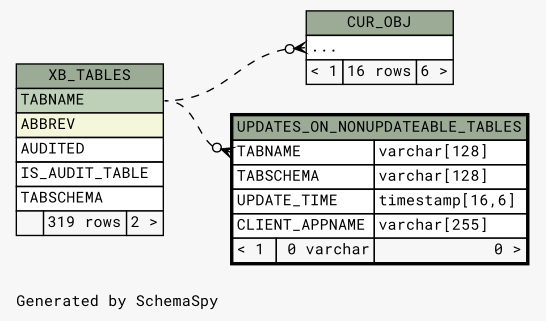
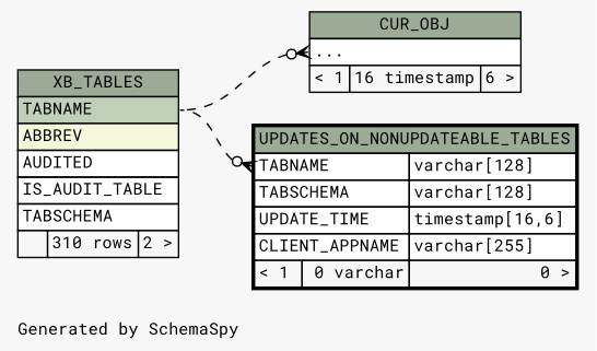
  digraph {
    bgcolor="#f7f7f7"
    fontname="Roboto Mono"
    fontsize=11
    label="\nGenerated by SchemaSpy"
    labeljust=l
    nodesep=0.18
    rankdir=RL
    ranksep=0.46
    node [fontname="Roboto Mono" fontsize=11 shape=plaintext]
    edge [arrowhead=none arrowsize=0.8 arrowtail=crowodot dir=back fontname="Roboto Mono" headport="TABNAME:e" style=dashed]
-   n1 [label=<     <TABLE BORDER="0" CELLBORDER="1" CELLSPACING="0" BGCOLOR="#ffffff">       <TR><TD COLSPAN="3" BGCOLOR="#9bab96" ALIGN="CENTER">CUR_OBJ</TD></TR>       <TR><TD PORT="elipses" COLSPAN="3" ALIGN="LEFT">...</TD></TR>       <TR><TD ALIGN="LEFT" BGCOLOR="#f7f7f7">&lt; 1</TD><TD ALIGN="RIGHT" BGCOLOR="#f7f7f7">16 rows</TD><TD ALIGN="RIGHT" BGCOLOR="#f7f7f7">6 &gt;</TD></TR>     </TABLE>>]
-   n2 [label=<     <TABLE BORDER="0" CELLBORDER="1" CELLSPACING="0" BGCOLOR="#ffffff">       <TR><TD COLSPAN="3" BGCOLOR="#9bab96" ALIGN="CENTER">XB_TABLES</TD></TR>       <TR><TD PORT="TABNAME" COLSPAN="3" BGCOLOR="#bed1b8" ALIGN="LEFT">TABNAME</TD></TR>       <TR><TD PORT="ABBREV" COLSPAN="3" BGCOLOR="#f4f7da" ALIGN="LEFT">ABBREV</TD></TR>       <TR><TD PORT="AUDITED" COLSPAN="3" ALIGN="LEFT">AUDITED</TD></TR>       <TR><TD PORT="IS_AUDIT_TABLE" COLSPAN="3" ALIGN="LEFT">IS_AUDIT_TABLE</TD></TR>       <TR><TD PORT="TABSCHEMA" COLSPAN="3" ALIGN="LEFT">TABSCHEMA</TD></TR>       <TR><TD ALIGN="LEFT" BGCOLOR="#f7f7f7">  </TD><TD ALIGN="RIGHT" BGCOLOR="#f7f7f7">319 rows</TD><TD ALIGN="RIGHT" BGCOLOR="#f7f7f7">2 &gt;</TD></TR>     </TABLE>>]
+   n1 [label=<     <TABLE BORDER="0" CELLBORDER="1" CELLSPACING="0" BGCOLOR="#ffffff">       <TR><TD COLSPAN="3" BGCOLOR="#9bab96" ALIGN="CENTER">CUR_OBJ</TD></TR>       <TR><TD PORT="elipses" COLSPAN="3" ALIGN="LEFT">...</TD></TR>       <TR><TD ALIGN="LEFT" BGCOLOR="#f7f7f7">&lt; 1</TD><TD ALIGN="RIGHT" BGCOLOR="#f7f7f7">16 timestamp</TD><TD ALIGN="RIGHT" BGCOLOR="#f7f7f7">6 &gt;</TD></TR>     </TABLE>>]
+   n2 [label=<     <TABLE BORDER="0" CELLBORDER="1" CELLSPACING="0" BGCOLOR="#ffffff">       <TR><TD COLSPAN="3" BGCOLOR="#9bab96" ALIGN="CENTER">XB_TABLES</TD></TR>       <TR><TD PORT="TABNAME" COLSPAN="3" BGCOLOR="#bed1b8" ALIGN="LEFT">TABNAME</TD></TR>       <TR><TD PORT="ABBREV" COLSPAN="3" BGCOLOR="#f4f7da" ALIGN="LEFT">ABBREV</TD></TR>       <TR><TD PORT="AUDITED" COLSPAN="3" ALIGN="LEFT">AUDITED</TD></TR>       <TR><TD PORT="IS_AUDIT_TABLE" COLSPAN="3" ALIGN="LEFT">IS_AUDIT_TABLE</TD></TR>       <TR><TD PORT="TABSCHEMA" COLSPAN="3" ALIGN="LEFT">TABSCHEMA</TD></TR>       <TR><TD ALIGN="LEFT" BGCOLOR="#f7f7f7">  </TD><TD ALIGN="RIGHT" BGCOLOR="#f7f7f7">310 rows</TD><TD ALIGN="RIGHT" BGCOLOR="#f7f7f7">2 &gt;</TD></TR>     </TABLE>>]
    n3 [label=<     <TABLE BORDER="2" CELLBORDER="1" CELLSPACING="0" BGCOLOR="#ffffff">       <TR><TD COLSPAN="3" BGCOLOR="#9bab96" ALIGN="CENTER">UPDATES_ON_NONUPDATEABLE_TABLES</TD></TR>       <TR><TD PORT="TABNAME" COLSPAN="2" ALIGN="LEFT">TABNAME</TD><TD PORT="TABNAME.type" ALIGN="LEFT">varchar[128]</TD></TR>       <TR><TD PORT="TABSCHEMA" COLSPAN="2" ALIGN="LEFT">TABSCHEMA</TD><TD PORT="TABSCHEMA.type" ALIGN="LEFT">varchar[128]</TD></TR>       <TR><TD PORT="UPDATE_TIME" COLSPAN="2" ALIGN="LEFT">UPDATE_TIME</TD><TD PORT="UPDATE_TIME.type" ALIGN="LEFT">timestamp[16,6]</TD></TR>       <TR><TD PORT="CLIENT_APPNAME" COLSPAN="2" ALIGN="LEFT">CLIENT_APPNAME</TD><TD PORT="CLIENT_APPNAME.type" ALIGN="LEFT">varchar[255]</TD></TR>       <TR><TD ALIGN="LEFT" BGCOLOR="#f7f7f7">&lt; 1</TD><TD ALIGN="RIGHT" BGCOLOR="#f7f7f7">0 varchar</TD><TD ALIGN="RIGHT" BGCOLOR="#f7f7f7">0 &gt;</TD></TR>     </TABLE>>]
    n1 -> n2 [tailport="elipses:w"]
    n3 -> n2 [tailport="TABNAME:w"]
  }
